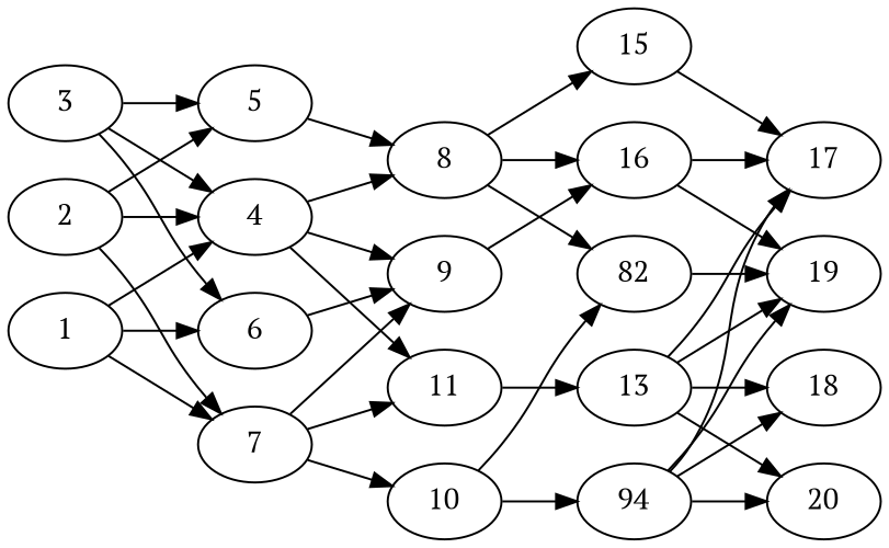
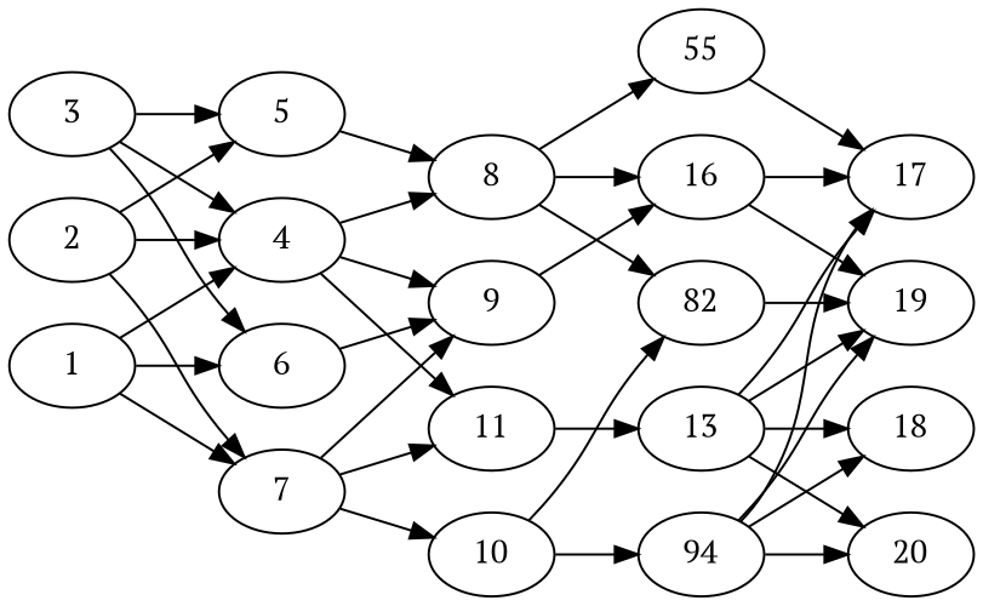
  digraph {
    fontname="PT Serif"
    rankdir=LR
    node [alpha=0.12 fontname="PT Serif"]
    edge [fontname="PT Serif"]
    1 [alpha=0.03 expect_size=44977152]
    4 [alpha=0.14 expect_size=51147776]
    6 [alpha=0.05 expect_size=39741440]
    7 [alpha=0.17 expect_size=25318400]
    8 [alpha=0.02 expect_size=18640896]
    9 [alpha=0.07 expect_size=43558912]
    11 [alpha=0.05 expect_size=50222080]
    10 [alpha=0.04 expect_size=22960128]
    n9 [alpha=0.11 expect_size=9284608 label=82]
-   15 [alpha=0.17 expect_size=23545856]
+   15 [alpha=0.17 expect_size=23545856 label=55]
    16 [alpha=0.01 expect_size=18525184]
    13 [alpha=0.00 expect_size=36919296]
    n13 [alpha=0.02 expect_size=37625856 label=94]
    2 [expect_size=29120512]
    5 [alpha=0.18 expect_size=50457600]
    3 [alpha=0.00 expect_size=26733568]
    19 [alpha=0.14 expect_size=26588160]
    17 [expect_size=29216768]
    18 [expect_size=22884352]
    20 [alpha=0.10 expect_size=42789888]
    1 -> 4
    1 -> 6
    1 -> 7
    4 -> 8
    4 -> 9
    4 -> 11
    6 -> 9
    7 -> 9
    7 -> 11
    7 -> 10
    8 -> n9
    8 -> 15
    8 -> 16
    9 -> 16
    11 -> 13
    10 -> n9
    10 -> n13
    n9 -> 19
    15 -> 17
    16 -> 19
    16 -> 17
    13 -> 19
    13 -> 17
    13 -> 18
    13 -> 20
    n13 -> 19
    n13 -> 17
    n13 -> 18
    n13 -> 20
    2 -> 4
    2 -> 7
    2 -> 5
    5 -> 8
    3 -> 4
    3 -> 6
    3 -> 5
  }
